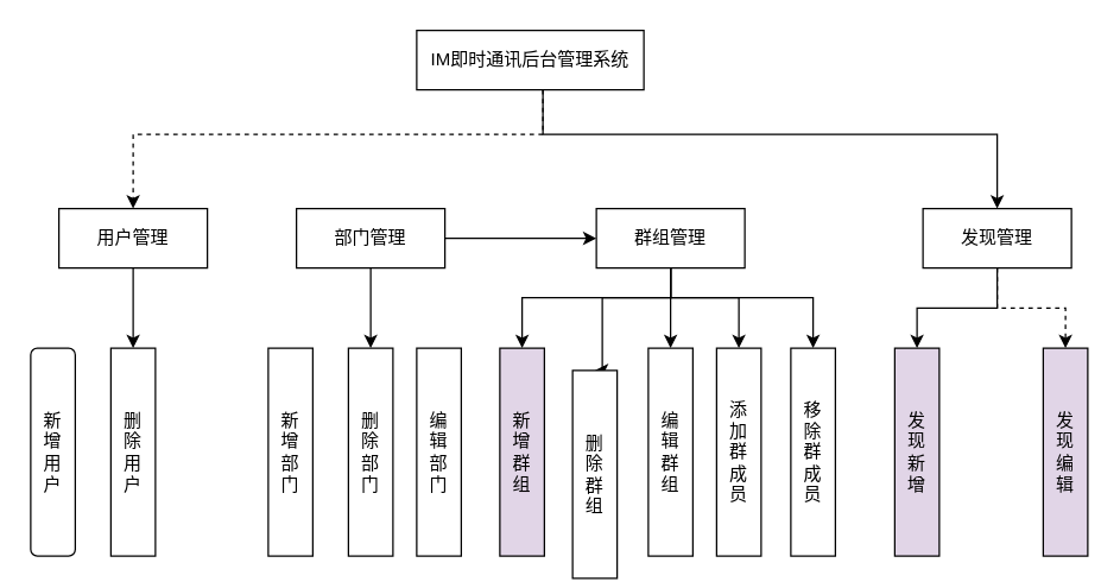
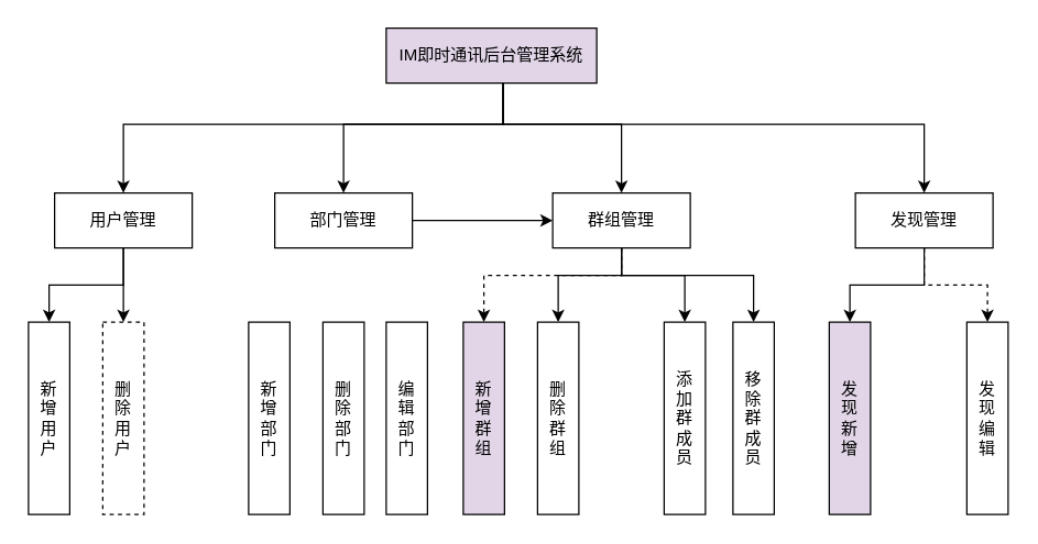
  <mxCell id="0" />
  <mxCell id="1" parent="0" />
- <mxCell id="2" style="edgeStyle=orthogonalEdgeStyle;rounded=0;orthogonalLoop=1;jettySize=auto;html=1;entryX=0.5;entryY=0;entryDx=0;entryDy=0;dashed=1;" parent="1" source="6" target="9" edge="1"><mxGeometry relative="1" as="geometry"><Array as="points"><mxPoint x="365" y="90" /><mxPoint x="89" y="90" /></Array></mxGeometry></mxCell>
+ <mxCell id="2" style="edgeStyle=orthogonalEdgeStyle;rounded=0;orthogonalLoop=1;jettySize=auto;html=1;entryX=0.5;entryY=0;entryDx=0;entryDy=0;" parent="1" source="6" target="9" edge="1"><mxGeometry relative="1" as="geometry"><Array as="points"><mxPoint x="365" y="90" /><mxPoint x="89" y="90" /></Array></mxGeometry></mxCell>
+ <mxCell id="3" style="edgeStyle=orthogonalEdgeStyle;rounded=0;orthogonalLoop=1;jettySize=auto;html=1;entryX=0.5;entryY=0;entryDx=0;entryDy=0;" parent="1" source="6" target="14" edge="1"><mxGeometry relative="1" as="geometry"><Array as="points"><mxPoint x="365" y="90" /><mxPoint x="249" y="90" /></Array></mxGeometry></mxCell>
+ <mxCell id="4" style="edgeStyle=orthogonalEdgeStyle;rounded=0;orthogonalLoop=1;jettySize=auto;html=1;entryX=0.5;entryY=0;entryDx=0;entryDy=0;" parent="1" source="6" target="23" edge="1"><mxGeometry relative="1" as="geometry"><Array as="points"><mxPoint x="365" y="90" /><mxPoint x="451" y="90" /></Array></mxGeometry></mxCell>
  <mxCell id="5" style="edgeStyle=orthogonalEdgeStyle;rounded=0;orthogonalLoop=1;jettySize=auto;html=1;entryX=0.5;entryY=0;entryDx=0;entryDy=0;" parent="1" source="6" target="29" edge="1"><mxGeometry relative="1" as="geometry"><Array as="points"><mxPoint x="365" y="90" /><mxPoint x="671" y="90" /></Array></mxGeometry></mxCell>
- <mxCell id="6" value="IM即时通讯后台管理系统" style="rounded=0;whiteSpace=wrap;html=1;" parent="1" vertex="1"><mxGeometry x="280" y="20" width="153" height="40" as="geometry" /></mxCell>
+ <mxCell id="6" value="IM即时通讯后台管理系统" style="rounded=0;whiteSpace=wrap;html=1;fillColor=#e1d5e7;" parent="1" vertex="1"><mxGeometry x="280" y="20" width="153" height="40" as="geometry" /></mxCell>
+ <mxCell id="7" style="edgeStyle=orthogonalEdgeStyle;rounded=0;orthogonalLoop=1;jettySize=auto;html=1;entryX=0.5;entryY=0;entryDx=0;entryDy=0;" parent="1" source="9" target="10" edge="1"><mxGeometry relative="1" as="geometry" /></mxCell>
  <mxCell id="8" style="edgeStyle=orthogonalEdgeStyle;rounded=0;orthogonalLoop=1;jettySize=auto;html=1;entryX=0.5;entryY=0;entryDx=0;entryDy=0;" parent="1" source="9" target="11" edge="1"><mxGeometry relative="1" as="geometry" /></mxCell>
  <mxCell id="9" value="用户管理" style="rounded=0;whiteSpace=wrap;html=1;" parent="1" vertex="1"><mxGeometry x="39" y="140" width="100" height="40" as="geometry" /></mxCell>
- <mxCell id="10" value="&lt;div&gt;新&lt;/div&gt;&lt;div&gt;增&lt;/div&gt;&lt;div&gt;用&lt;/div&gt;&lt;div&gt;户&lt;/div&gt;" style="whiteSpace=wrap;html=1;rounded=1;" parent="1" vertex="1"><mxGeometry x="20" y="234" width="30" height="140" as="geometry" /></mxCell>
- <mxCell id="11" value="&lt;div&gt;删&lt;/div&gt;&lt;div&gt;除&lt;/div&gt;&lt;div&gt;用&lt;/div&gt;&lt;div&gt;户&lt;/div&gt;" style="rounded=0;whiteSpace=wrap;html=1;" parent="1" vertex="1"><mxGeometry x="74" y="234" width="30" height="140" as="geometry" /></mxCell>
+ <mxCell id="10" value="&lt;div&gt;新&lt;/div&gt;&lt;div&gt;增&lt;/div&gt;&lt;div&gt;用&lt;/div&gt;&lt;div&gt;户&lt;/div&gt;" style="rounded=0;whiteSpace=wrap;html=1;" parent="1" vertex="1"><mxGeometry x="20" y="234" width="30" height="140" as="geometry" /></mxCell>
+ <mxCell id="11" value="&lt;div&gt;删&lt;/div&gt;&lt;div&gt;除&lt;/div&gt;&lt;div&gt;用&lt;/div&gt;&lt;div&gt;户&lt;/div&gt;" style="rounded=0;whiteSpace=wrap;html=1;dashed=1;" parent="1" vertex="1"><mxGeometry x="74" y="234" width="30" height="140" as="geometry" /></mxCell>
  <mxCell id="12" style="edgeStyle=orthogonalEdgeStyle;rounded=0;orthogonalLoop=1;jettySize=auto;html=1;" parent="1" source="14" target="23" edge="1"><mxGeometry relative="1" as="geometry" /></mxCell>
- <mxCell id="13" style="edgeStyle=orthogonalEdgeStyle;rounded=0;orthogonalLoop=1;jettySize=auto;html=1;entryX=0.5;entryY=0;entryDx=0;entryDy=0;" parent="1" source="14" target="16" edge="1"><mxGeometry relative="1" as="geometry" /></mxCell>
  <mxCell id="14" value="部门管理" style="rounded=0;whiteSpace=wrap;html=1;" parent="1" vertex="1"><mxGeometry x="199" y="140" width="100" height="40" as="geometry" /></mxCell>
  <mxCell id="15" value="&lt;div&gt;新&lt;/div&gt;&lt;div&gt;增&lt;/div&gt;&lt;div&gt;部&lt;/div&gt;&lt;div&gt;门&lt;/div&gt;" style="rounded=0;whiteSpace=wrap;html=1;" parent="1" vertex="1"><mxGeometry x="180" y="234" width="30" height="140" as="geometry" /></mxCell>
  <mxCell id="16" value="&lt;div&gt;删&lt;/div&gt;&lt;div&gt;除&lt;/div&gt;&lt;div&gt;部&lt;/div&gt;&lt;div&gt;门&lt;/div&gt;" style="rounded=0;whiteSpace=wrap;html=1;" parent="1" vertex="1"><mxGeometry x="234" y="234" width="30" height="140" as="geometry" /></mxCell>
  <mxCell id="17" value="编&lt;br&gt;辑&lt;br&gt;部&lt;br&gt;门" style="rounded=0;whiteSpace=wrap;html=1;" parent="1" vertex="1"><mxGeometry x="280" y="234" width="30" height="140" as="geometry" /></mxCell>
- <mxCell id="18" style="edgeStyle=orthogonalEdgeStyle;rounded=0;orthogonalLoop=1;jettySize=auto;html=1;entryX=0.5;entryY=0;entryDx=0;entryDy=0;" parent="1" source="23" target="26" edge="1"><mxGeometry relative="1" as="geometry" /></mxCell>
  <mxCell id="19" style="edgeStyle=orthogonalEdgeStyle;rounded=0;orthogonalLoop=1;jettySize=auto;html=1;entryX=0.5;entryY=0;entryDx=0;entryDy=0;" parent="1" source="23" target="32" edge="1"><mxGeometry relative="1" as="geometry"><Array as="points"><mxPoint x="451" y="200" /><mxPoint x="497" y="200" /></Array></mxGeometry></mxCell>
  <mxCell id="20" style="edgeStyle=orthogonalEdgeStyle;rounded=0;orthogonalLoop=1;jettySize=auto;html=1;entryX=0.5;entryY=0;entryDx=0;entryDy=0;" parent="1" source="23" target="33" edge="1"><mxGeometry relative="1" as="geometry"><Array as="points"><mxPoint x="451" y="200" /><mxPoint x="547" y="200" /></Array></mxGeometry></mxCell>
  <mxCell id="21" style="edgeStyle=orthogonalEdgeStyle;rounded=0;orthogonalLoop=1;jettySize=auto;html=1;entryX=0.5;entryY=0;entryDx=0;entryDy=0;" parent="1" source="23" target="25" edge="1"><mxGeometry relative="1" as="geometry"><Array as="points"><mxPoint x="451" y="200" /><mxPoint x="405" y="200" /></Array></mxGeometry></mxCell>
- <mxCell id="22" style="edgeStyle=orthogonalEdgeStyle;rounded=0;orthogonalLoop=1;jettySize=auto;html=1;entryX=0.5;entryY=0;entryDx=0;entryDy=0;" parent="1" source="23" target="24" edge="1"><mxGeometry relative="1" as="geometry"><Array as="points"><mxPoint x="451" y="200" /><mxPoint x="351" y="200" /></Array></mxGeometry></mxCell>
+ <mxCell id="22" style="edgeStyle=orthogonalEdgeStyle;rounded=0;orthogonalLoop=1;jettySize=auto;html=1;entryX=0.5;entryY=0;entryDx=0;entryDy=0;dashed=1;" parent="1" source="23" target="24" edge="1"><mxGeometry relative="1" as="geometry"><Array as="points"><mxPoint x="451" y="200" /><mxPoint x="351" y="200" /></Array></mxGeometry></mxCell>
  <mxCell id="23" value="群组管理" style="rounded=0;whiteSpace=wrap;html=1;" parent="1" vertex="1"><mxGeometry x="401" y="140" width="100" height="40" as="geometry" /></mxCell>
  <mxCell id="24" value="&lt;div&gt;新&lt;/div&gt;&lt;div&gt;增&lt;/div&gt;&lt;div&gt;群&lt;/div&gt;&lt;div&gt;组&lt;/div&gt;" style="rounded=0;whiteSpace=wrap;html=1;fillColor=#e1d5e7;" parent="1" vertex="1"><mxGeometry x="336" y="234" width="30" height="140" as="geometry" /></mxCell>
- <mxCell id="25" value="&lt;div&gt;删&lt;/div&gt;&lt;div&gt;除&lt;/div&gt;&lt;div&gt;群&lt;/div&gt;&lt;div&gt;组&lt;/div&gt;" style="rounded=0;whiteSpace=wrap;html=1;" parent="1" vertex="1"><mxGeometry x="385" y="249" width="30" height="140" as="geometry" /></mxCell>
- <mxCell id="26" value="编&lt;br&gt;辑&lt;br&gt;群&lt;br&gt;组" style="rounded=0;whiteSpace=wrap;html=1;" parent="1" vertex="1"><mxGeometry x="436" y="234" width="30" height="140" as="geometry" /></mxCell>
+ <mxCell id="25" value="&lt;div&gt;删&lt;/div&gt;&lt;div&gt;除&lt;/div&gt;&lt;div&gt;群&lt;/div&gt;&lt;div&gt;组&lt;/div&gt;" style="rounded=0;whiteSpace=wrap;html=1;" parent="1" vertex="1"><mxGeometry x="390" y="234" width="30" height="140" as="geometry" /></mxCell>
  <mxCell id="27" style="edgeStyle=orthogonalEdgeStyle;rounded=0;orthogonalLoop=1;jettySize=auto;html=1;entryX=0.5;entryY=0;entryDx=0;entryDy=0;" parent="1" source="29" target="30" edge="1"><mxGeometry relative="1" as="geometry" /></mxCell>
  <mxCell id="28" style="edgeStyle=orthogonalEdgeStyle;rounded=0;orthogonalLoop=1;jettySize=auto;html=1;entryX=0.5;entryY=0;entryDx=0;entryDy=0;dashed=1;" parent="1" source="29" target="31" edge="1"><mxGeometry relative="1" as="geometry" /></mxCell>
  <mxCell id="29" value="发现管理" style="rounded=0;whiteSpace=wrap;html=1;" parent="1" vertex="1"><mxGeometry x="621" y="140" width="100" height="40" as="geometry" /></mxCell>
  <mxCell id="30" value="&lt;div&gt;&lt;span style=&quot;background-color: initial;&quot;&gt;发&lt;/span&gt;&lt;br&gt;&lt;/div&gt;&lt;div&gt;现&lt;/div&gt;&lt;div&gt;新&lt;/div&gt;&lt;div&gt;增&lt;/div&gt;" style="rounded=0;whiteSpace=wrap;html=1;fillColor=#e1d5e7;" parent="1" vertex="1"><mxGeometry x="602" y="234" width="30" height="140" as="geometry" /></mxCell>
- <mxCell id="31" value="&lt;div style=&quot;border-color: var(--border-color);&quot;&gt;发&lt;br style=&quot;border-color: var(--border-color);&quot;&gt;&lt;/div&gt;&lt;div style=&quot;border-color: var(--border-color);&quot;&gt;现&lt;/div&gt;&lt;div style=&quot;border-color: var(--border-color);&quot;&gt;编&lt;/div&gt;&lt;div style=&quot;border-color: var(--border-color);&quot;&gt;辑&lt;/div&gt;" style="rounded=0;whiteSpace=wrap;html=1;fillColor=#e1d5e7;" parent="1" vertex="1"><mxGeometry x="702" y="234" width="30" height="140" as="geometry" /></mxCell>
+ <mxCell id="31" value="&lt;div style=&quot;border-color: var(--border-color);&quot;&gt;发&lt;br style=&quot;border-color: var(--border-color);&quot;&gt;&lt;/div&gt;&lt;div style=&quot;border-color: var(--border-color);&quot;&gt;现&lt;/div&gt;&lt;div style=&quot;border-color: var(--border-color);&quot;&gt;编&lt;/div&gt;&lt;div style=&quot;border-color: var(--border-color);&quot;&gt;辑&lt;/div&gt;" style="rounded=0;whiteSpace=wrap;html=1;" parent="1" vertex="1"><mxGeometry x="702" y="234" width="30" height="140" as="geometry" /></mxCell>
  <mxCell id="32" value="添&lt;br&gt;加&lt;br&gt;群&lt;br&gt;成&lt;br&gt;员" style="rounded=0;whiteSpace=wrap;html=1;" parent="1" vertex="1"><mxGeometry x="482" y="234" width="30" height="140" as="geometry" /></mxCell>
  <mxCell id="33" value="移&lt;br&gt;除&lt;br&gt;群&lt;br&gt;成&lt;br&gt;员" style="rounded=0;whiteSpace=wrap;html=1;" parent="1" vertex="1"><mxGeometry x="532" y="234" width="30" height="140" as="geometry" /></mxCell>
